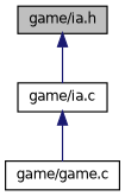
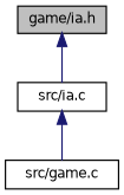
  digraph {
    node [color=black fillcolor=white fontname=Helvetica fontsize=10 shape=record style=filled]
    edge [color=midnightblue dir=back fontname=Helvetica fontsize=10 labelfontname=Helvetica labelfontsize=10 style=solid]
    n1 [fillcolor=grey75 fontcolor=black height=0.2 label="game/ia.h" width=0.4]
-   n2 [height=0.2 label="game/ia.c" width=0.4]
-   n3 [height=0.2 label="game/game.c" width=0.4]
+   n2 [height=0.2 label="src/ia.c" width=0.4]
+   n3 [height=0.2 label="src/game.c" width=0.4]
    n1 -> n2
    n2 -> n3
  }
